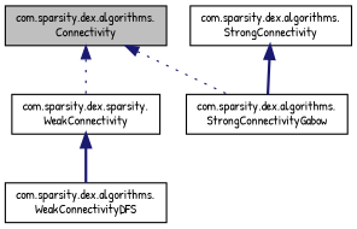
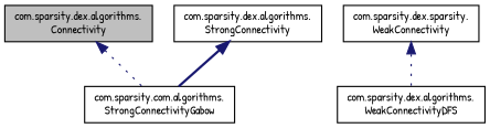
  digraph {
    fontname="Patrick Hand"
    rankdir=TB
    node [color=black fillcolor=white fontname="Patrick Hand" fontsize=10 shape=record style=filled]
    edge [color=midnightblue dir=back fontname="Patrick Hand" fontsize=10 labelfontname=FreeSans labelfontsize=10 style=dotted]
    n1 [fillcolor=grey75 fontcolor=black height=0.2 label="com.sparsity.dex.algorithms.\lConnectivity" width=0.4]
    n2 [height=0.2 label="com.sparsity.dex.sparsity.\lWeakConnectivity" width=0.4]
-   n3 [height=0.2 label="com.sparsity.dex.algorithms.\lStrongConnectivityGabow" width=0.4]
+   n3 [height=0.2 label="com.sparsity.com.algorithms.\lStrongConnectivityGabow" width=0.4]
    n4 [height=0.2 label="com.sparsity.dex.algorithms.\lStrongConnectivity" width=0.4]
    n5 [height=0.2 label="com.sparsity.dex.algorithms.\lWeakConnectivityDFS" width=0.4]
-   n1 -> n2
    n1 -> n3
-   n2 -> n5 [style=bold]
+   n2 -> n5
    n4 -> n3 [style=bold]
  }
